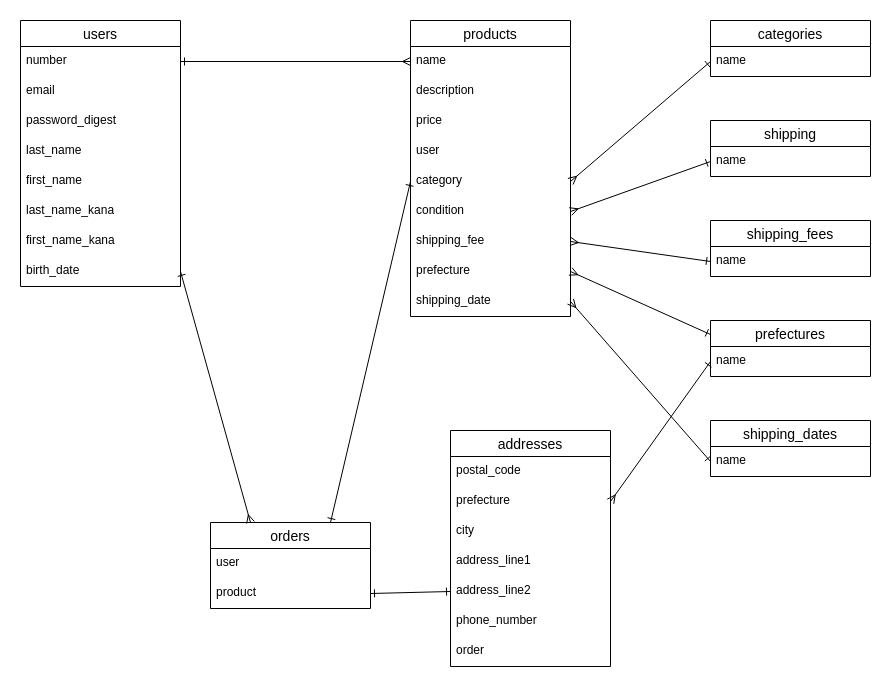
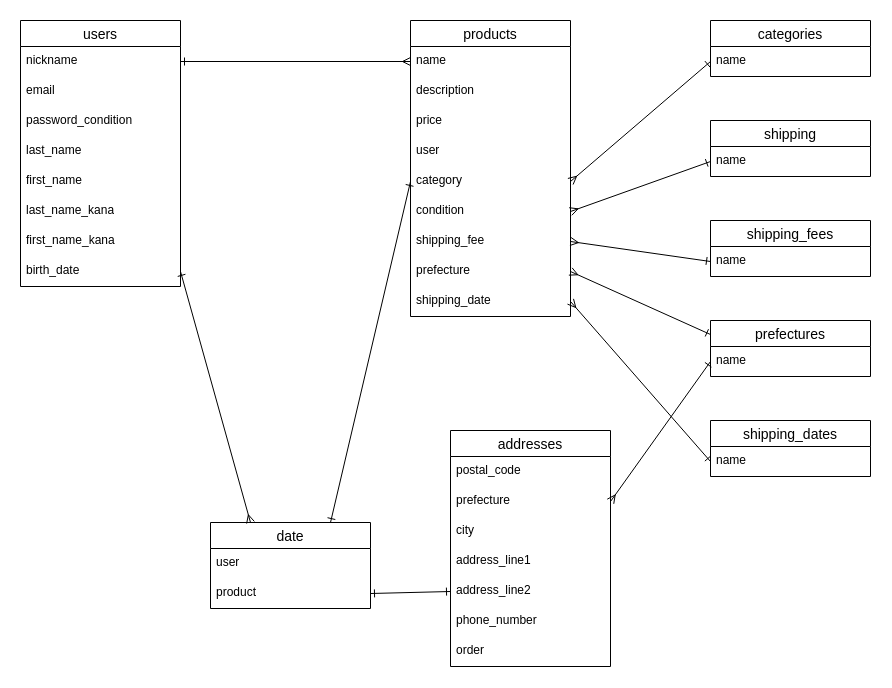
  <mxCell id="0" />
  <mxCell id="1" parent="0" />
  <mxCell id="2" value="users" style="swimlane;fontStyle=0;childLayout=stackLayout;horizontal=1;startSize=26;horizontalStack=0;resizeParent=1;resizeParentMax=0;resizeLast=0;collapsible=1;marginBottom=0;align=center;fontSize=14;" parent="1" vertex="1"><mxGeometry x="20" y="20" width="160" height="266" as="geometry" /></mxCell>
- <mxCell id="3" value="number" style="text;strokeColor=none;fillColor=none;spacingLeft=4;spacingRight=4;overflow=hidden;rotatable=0;points=[[0,0.5],[1,0.5]];portConstraint=eastwest;fontSize=12;whiteSpace=wrap;html=1;" parent="2" vertex="1"><mxGeometry y="26" width="160" height="30" as="geometry" /></mxCell>
+ <mxCell id="3" value="nickname" style="text;strokeColor=none;fillColor=none;spacingLeft=4;spacingRight=4;overflow=hidden;rotatable=0;points=[[0,0.5],[1,0.5]];portConstraint=eastwest;fontSize=12;whiteSpace=wrap;html=1;" parent="2" vertex="1"><mxGeometry y="26" width="160" height="30" as="geometry" /></mxCell>
  <mxCell id="4" value="email" style="text;strokeColor=none;fillColor=none;spacingLeft=4;spacingRight=4;overflow=hidden;rotatable=0;points=[[0,0.5],[1,0.5]];portConstraint=eastwest;fontSize=12;whiteSpace=wrap;html=1;" parent="2" vertex="1"><mxGeometry y="56" width="160" height="30" as="geometry" /></mxCell>
- <mxCell id="5" value="password_digest" style="text;strokeColor=none;fillColor=none;spacingLeft=4;spacingRight=4;overflow=hidden;rotatable=0;points=[[0,0.5],[1,0.5]];portConstraint=eastwest;fontSize=12;whiteSpace=wrap;html=1;" parent="2" vertex="1"><mxGeometry y="86" width="160" height="30" as="geometry" /></mxCell>
+ <mxCell id="5" value="password_condition" style="text;strokeColor=none;fillColor=none;spacingLeft=4;spacingRight=4;overflow=hidden;rotatable=0;points=[[0,0.5],[1,0.5]];portConstraint=eastwest;fontSize=12;whiteSpace=wrap;html=1;" parent="2" vertex="1"><mxGeometry y="86" width="160" height="30" as="geometry" /></mxCell>
  <mxCell id="6" value="last_name" style="text;strokeColor=none;fillColor=none;spacingLeft=4;spacingRight=4;overflow=hidden;rotatable=0;points=[[0,0.5],[1,0.5]];portConstraint=eastwest;fontSize=12;whiteSpace=wrap;html=1;" parent="2" vertex="1"><mxGeometry y="116" width="160" height="30" as="geometry" /></mxCell>
  <mxCell id="7" value="first_name" style="text;strokeColor=none;fillColor=none;spacingLeft=4;spacingRight=4;overflow=hidden;rotatable=0;points=[[0,0.5],[1,0.5]];portConstraint=eastwest;fontSize=12;whiteSpace=wrap;html=1;" parent="2" vertex="1"><mxGeometry y="146" width="160" height="30" as="geometry" /></mxCell>
  <mxCell id="8" value="last_name_kana" style="text;strokeColor=none;fillColor=none;spacingLeft=4;spacingRight=4;overflow=hidden;rotatable=0;points=[[0,0.5],[1,0.5]];portConstraint=eastwest;fontSize=12;whiteSpace=wrap;html=1;" parent="2" vertex="1"><mxGeometry y="176" width="160" height="30" as="geometry" /></mxCell>
  <mxCell id="9" value="first_name_kana" style="text;strokeColor=none;fillColor=none;spacingLeft=4;spacingRight=4;overflow=hidden;rotatable=0;points=[[0,0.5],[1,0.5]];portConstraint=eastwest;fontSize=12;whiteSpace=wrap;html=1;" parent="2" vertex="1"><mxGeometry y="206" width="160" height="30" as="geometry" /></mxCell>
  <mxCell id="10" value="birth_date" style="text;strokeColor=none;fillColor=none;spacingLeft=4;spacingRight=4;overflow=hidden;rotatable=0;points=[[0,0.5],[1,0.5]];portConstraint=eastwest;fontSize=12;whiteSpace=wrap;html=1;" parent="2" vertex="1"><mxGeometry y="236" width="160" height="30" as="geometry" /></mxCell>
  <mxCell id="11" value="products" style="swimlane;fontStyle=0;childLayout=stackLayout;horizontal=1;startSize=26;horizontalStack=0;resizeParent=1;resizeParentMax=0;resizeLast=0;collapsible=1;marginBottom=0;align=center;fontSize=14;" parent="1" vertex="1"><mxGeometry x="410" y="20" width="160" height="296" as="geometry" /></mxCell>
  <mxCell id="12" value="name" style="text;strokeColor=none;fillColor=none;spacingLeft=4;spacingRight=4;overflow=hidden;rotatable=0;points=[[0,0.5],[1,0.5]];portConstraint=eastwest;fontSize=12;whiteSpace=wrap;html=1;" parent="11" vertex="1"><mxGeometry y="26" width="160" height="30" as="geometry" /></mxCell>
  <mxCell id="13" value="description" style="text;strokeColor=none;fillColor=none;spacingLeft=4;spacingRight=4;overflow=hidden;rotatable=0;points=[[0,0.5],[1,0.5]];portConstraint=eastwest;fontSize=12;whiteSpace=wrap;html=1;" parent="11" vertex="1"><mxGeometry y="56" width="160" height="30" as="geometry" /></mxCell>
  <mxCell id="14" value="price" style="text;strokeColor=none;fillColor=none;spacingLeft=4;spacingRight=4;overflow=hidden;rotatable=0;points=[[0,0.5],[1,0.5]];portConstraint=eastwest;fontSize=12;whiteSpace=wrap;html=1;" parent="11" vertex="1"><mxGeometry y="86" width="160" height="30" as="geometry" /></mxCell>
  <mxCell id="15" value="user" style="text;strokeColor=none;fillColor=none;spacingLeft=4;spacingRight=4;overflow=hidden;rotatable=0;points=[[0,0.5],[1,0.5]];portConstraint=eastwest;fontSize=12;whiteSpace=wrap;html=1;" parent="11" vertex="1"><mxGeometry y="116" width="160" height="30" as="geometry" /></mxCell>
  <mxCell id="16" value="category" style="text;strokeColor=none;fillColor=none;spacingLeft=4;spacingRight=4;overflow=hidden;rotatable=0;points=[[0,0.5],[1,0.5]];portConstraint=eastwest;fontSize=12;whiteSpace=wrap;html=1;" parent="11" vertex="1"><mxGeometry y="146" width="160" height="30" as="geometry" /></mxCell>
  <mxCell id="17" value="condition" style="text;strokeColor=none;fillColor=none;spacingLeft=4;spacingRight=4;overflow=hidden;rotatable=0;points=[[0,0.5],[1,0.5]];portConstraint=eastwest;fontSize=12;whiteSpace=wrap;html=1;" parent="11" vertex="1"><mxGeometry y="176" width="160" height="30" as="geometry" /></mxCell>
  <mxCell id="18" value="shipping_fee" style="text;strokeColor=none;fillColor=none;spacingLeft=4;spacingRight=4;overflow=hidden;rotatable=0;points=[[0,0.5],[1,0.5]];portConstraint=eastwest;fontSize=12;whiteSpace=wrap;html=1;" parent="11" vertex="1"><mxGeometry y="206" width="160" height="30" as="geometry" /></mxCell>
  <mxCell id="19" value="prefecture" style="text;strokeColor=none;fillColor=none;spacingLeft=4;spacingRight=4;overflow=hidden;rotatable=0;points=[[0,0.5],[1,0.5]];portConstraint=eastwest;fontSize=12;whiteSpace=wrap;html=1;" parent="11" vertex="1"><mxGeometry y="236" width="160" height="30" as="geometry" /></mxCell>
  <mxCell id="20" value="shipping_date" style="text;strokeColor=none;fillColor=none;spacingLeft=4;spacingRight=4;overflow=hidden;rotatable=0;points=[[0,0.5],[1,0.5]];portConstraint=eastwest;fontSize=12;whiteSpace=wrap;html=1;" parent="11" vertex="1"><mxGeometry y="266" width="160" height="30" as="geometry" /></mxCell>
- <mxCell id="21" value="orders" style="swimlane;fontStyle=0;childLayout=stackLayout;horizontal=1;startSize=26;horizontalStack=0;resizeParent=1;resizeParentMax=0;resizeLast=0;collapsible=1;marginBottom=0;align=center;fontSize=14;" parent="1" vertex="1"><mxGeometry x="210" y="522" width="160" height="86" as="geometry" /></mxCell>
+ <mxCell id="21" value="date" style="swimlane;fontStyle=0;childLayout=stackLayout;horizontal=1;startSize=26;horizontalStack=0;resizeParent=1;resizeParentMax=0;resizeLast=0;collapsible=1;marginBottom=0;align=center;fontSize=14;" parent="1" vertex="1"><mxGeometry x="210" y="522" width="160" height="86" as="geometry" /></mxCell>
  <mxCell id="22" value="user" style="text;strokeColor=none;fillColor=none;spacingLeft=4;spacingRight=4;overflow=hidden;rotatable=0;points=[[0,0.5],[1,0.5]];portConstraint=eastwest;fontSize=12;whiteSpace=wrap;html=1;" parent="21" vertex="1"><mxGeometry y="26" width="160" height="30" as="geometry" /></mxCell>
  <mxCell id="23" value="product" style="text;strokeColor=none;fillColor=none;spacingLeft=4;spacingRight=4;overflow=hidden;rotatable=0;points=[[0,0.5],[1,0.5]];portConstraint=eastwest;fontSize=12;whiteSpace=wrap;html=1;" parent="21" vertex="1"><mxGeometry y="56" width="160" height="30" as="geometry" /></mxCell>
  <mxCell id="24" value="addresses" style="swimlane;fontStyle=0;childLayout=stackLayout;horizontal=1;startSize=26;horizontalStack=0;resizeParent=1;resizeParentMax=0;resizeLast=0;collapsible=1;marginBottom=0;align=center;fontSize=14;" parent="1" vertex="1"><mxGeometry x="450" y="430" width="160" height="236" as="geometry" /></mxCell>
  <mxCell id="25" value="postal_code" style="text;strokeColor=none;fillColor=none;spacingLeft=4;spacingRight=4;overflow=hidden;rotatable=0;points=[[0,0.5],[1,0.5]];portConstraint=eastwest;fontSize=12;whiteSpace=wrap;html=1;" parent="24" vertex="1"><mxGeometry y="26" width="160" height="30" as="geometry" /></mxCell>
  <mxCell id="26" value="prefecture" style="text;strokeColor=none;fillColor=none;spacingLeft=4;spacingRight=4;overflow=hidden;rotatable=0;points=[[0,0.5],[1,0.5]];portConstraint=eastwest;fontSize=12;whiteSpace=wrap;html=1;" parent="24" vertex="1"><mxGeometry y="56" width="160" height="30" as="geometry" /></mxCell>
  <mxCell id="27" value="city" style="text;strokeColor=none;fillColor=none;spacingLeft=4;spacingRight=4;overflow=hidden;rotatable=0;points=[[0,0.5],[1,0.5]];portConstraint=eastwest;fontSize=12;whiteSpace=wrap;html=1;" parent="24" vertex="1"><mxGeometry y="86" width="160" height="30" as="geometry" /></mxCell>
  <mxCell id="28" value="address_line1" style="text;strokeColor=none;fillColor=none;spacingLeft=4;spacingRight=4;overflow=hidden;rotatable=0;points=[[0,0.5],[1,0.5]];portConstraint=eastwest;fontSize=12;whiteSpace=wrap;html=1;" parent="24" vertex="1"><mxGeometry y="116" width="160" height="30" as="geometry" /></mxCell>
  <mxCell id="29" value="address_line2" style="text;strokeColor=none;fillColor=none;spacingLeft=4;spacingRight=4;overflow=hidden;rotatable=0;points=[[0,0.5],[1,0.5]];portConstraint=eastwest;fontSize=12;whiteSpace=wrap;html=1;" parent="24" vertex="1"><mxGeometry y="146" width="160" height="30" as="geometry" /></mxCell>
  <mxCell id="30" value="phone_number" style="text;strokeColor=none;fillColor=none;spacingLeft=4;spacingRight=4;overflow=hidden;rotatable=0;points=[[0,0.5],[1,0.5]];portConstraint=eastwest;fontSize=12;whiteSpace=wrap;html=1;" parent="24" vertex="1"><mxGeometry y="176" width="160" height="30" as="geometry" /></mxCell>
  <mxCell id="31" value="order" style="text;strokeColor=none;fillColor=none;spacingLeft=4;spacingRight=4;overflow=hidden;rotatable=0;points=[[0,0.5],[1,0.5]];portConstraint=eastwest;fontSize=12;whiteSpace=wrap;html=1;" parent="24" vertex="1"><mxGeometry y="206" width="160" height="30" as="geometry" /></mxCell>
  <mxCell id="32" style="edgeStyle=none;html=1;exitX=1;exitY=0.5;exitDx=0;exitDy=0;entryX=0;entryY=0.5;entryDx=0;entryDy=0;startArrow=ERone;startFill=0;endArrow=ERone;endFill=0;" parent="1" source="23" target="29" edge="1"><mxGeometry relative="1" as="geometry" /></mxCell>
  <mxCell id="33" style="edgeStyle=none;html=1;exitX=1;exitY=0.5;exitDx=0;exitDy=0;entryX=0.25;entryY=0;entryDx=0;entryDy=0;startArrow=ERone;startFill=0;endArrow=ERmany;endFill=0;" parent="1" source="10" target="21" edge="1"><mxGeometry relative="1" as="geometry" /></mxCell>
  <mxCell id="34" style="edgeStyle=none;html=1;exitX=0;exitY=0.5;exitDx=0;exitDy=0;entryX=0.75;entryY=0;entryDx=0;entryDy=0;startArrow=ERone;startFill=0;endArrow=ERone;endFill=0;" parent="1" target="21" edge="1"><mxGeometry relative="1" as="geometry"><mxPoint x="410" y="181" as="sourcePoint" /></mxGeometry></mxCell>
  <mxCell id="35" value="categories" style="swimlane;fontStyle=0;childLayout=stackLayout;horizontal=1;startSize=26;horizontalStack=0;resizeParent=1;resizeParentMax=0;resizeLast=0;collapsible=1;marginBottom=0;align=center;fontSize=14;" parent="1" vertex="1"><mxGeometry x="710" y="20" width="160" height="56" as="geometry" /></mxCell>
  <mxCell id="36" value="name" style="text;strokeColor=none;fillColor=none;spacingLeft=4;spacingRight=4;overflow=hidden;rotatable=0;points=[[0,0.5],[1,0.5]];portConstraint=eastwest;fontSize=12;whiteSpace=wrap;html=1;" parent="35" vertex="1"><mxGeometry y="26" width="160" height="30" as="geometry" /></mxCell>
  <mxCell id="37" value="shipping" style="swimlane;fontStyle=0;childLayout=stackLayout;horizontal=1;startSize=26;horizontalStack=0;resizeParent=1;resizeParentMax=0;resizeLast=0;collapsible=1;marginBottom=0;align=center;fontSize=14;" parent="1" vertex="1"><mxGeometry x="710" y="120" width="160" height="56" as="geometry" /></mxCell>
  <mxCell id="38" value="name" style="text;strokeColor=none;fillColor=none;spacingLeft=4;spacingRight=4;overflow=hidden;rotatable=0;points=[[0,0.5],[1,0.5]];portConstraint=eastwest;fontSize=12;whiteSpace=wrap;html=1;" parent="37" vertex="1"><mxGeometry y="26" width="160" height="30" as="geometry" /></mxCell>
  <mxCell id="39" value="shipping_fees" style="swimlane;fontStyle=0;childLayout=stackLayout;horizontal=1;startSize=26;horizontalStack=0;resizeParent=1;resizeParentMax=0;resizeLast=0;collapsible=1;marginBottom=0;align=center;fontSize=14;" parent="1" vertex="1"><mxGeometry x="710" y="220" width="160" height="56" as="geometry" /></mxCell>
  <mxCell id="40" value="name" style="text;strokeColor=none;fillColor=none;spacingLeft=4;spacingRight=4;overflow=hidden;rotatable=0;points=[[0,0.5],[1,0.5]];portConstraint=eastwest;fontSize=12;whiteSpace=wrap;html=1;" parent="39" vertex="1"><mxGeometry y="26" width="160" height="30" as="geometry" /></mxCell>
  <mxCell id="41" value="shipping_dates" style="swimlane;fontStyle=0;childLayout=stackLayout;horizontal=1;startSize=26;horizontalStack=0;resizeParent=1;resizeParentMax=0;resizeLast=0;collapsible=1;marginBottom=0;align=center;fontSize=14;" parent="1" vertex="1"><mxGeometry x="710" y="420" width="160" height="56" as="geometry" /></mxCell>
  <mxCell id="42" value="name" style="text;strokeColor=none;fillColor=none;spacingLeft=4;spacingRight=4;overflow=hidden;rotatable=0;points=[[0,0.5],[1,0.5]];portConstraint=eastwest;fontSize=12;whiteSpace=wrap;html=1;" parent="41" vertex="1"><mxGeometry y="26" width="160" height="30" as="geometry" /></mxCell>
  <mxCell id="43" value="prefectures" style="swimlane;fontStyle=0;childLayout=stackLayout;horizontal=1;startSize=26;horizontalStack=0;resizeParent=1;resizeParentMax=0;resizeLast=0;collapsible=1;marginBottom=0;align=center;fontSize=14;" parent="1" vertex="1"><mxGeometry x="710" y="320" width="160" height="56" as="geometry" /></mxCell>
  <mxCell id="44" value="name" style="text;strokeColor=none;fillColor=none;spacingLeft=4;spacingRight=4;overflow=hidden;rotatable=0;points=[[0,0.5],[1,0.5]];portConstraint=eastwest;fontSize=12;whiteSpace=wrap;html=1;" parent="43" vertex="1"><mxGeometry y="26" width="160" height="30" as="geometry" /></mxCell>
  <mxCell id="45" style="edgeStyle=none;html=1;exitX=1;exitY=0.5;exitDx=0;exitDy=0;entryX=0;entryY=0.5;entryDx=0;entryDy=0;startArrow=ERone;startFill=0;endArrow=ERmany;endFill=0;" parent="1" source="3" edge="1"><mxGeometry relative="1" as="geometry"><mxPoint x="410" y="61" as="targetPoint" /></mxGeometry></mxCell>
  <mxCell id="46" style="edgeStyle=none;html=1;exitX=0;exitY=0.5;exitDx=0;exitDy=0;entryX=1;entryY=0.5;entryDx=0;entryDy=0;endArrow=ERmany;endFill=0;startArrow=ERone;startFill=0;" parent="1" source="42" target="20" edge="1"><mxGeometry relative="1" as="geometry" /></mxCell>
  <mxCell id="47" style="edgeStyle=none;html=1;exitX=0;exitY=0.25;exitDx=0;exitDy=0;entryX=1;entryY=0.5;entryDx=0;entryDy=0;startArrow=ERone;startFill=0;endArrow=ERmany;endFill=0;" parent="1" source="43" target="19" edge="1"><mxGeometry relative="1" as="geometry" /></mxCell>
  <mxCell id="48" style="edgeStyle=none;html=1;exitX=0;exitY=0.5;exitDx=0;exitDy=0;entryX=1;entryY=0.5;entryDx=0;entryDy=0;startArrow=ERone;startFill=0;endArrow=ERmany;endFill=0;" parent="1" source="40" target="18" edge="1"><mxGeometry relative="1" as="geometry" /></mxCell>
  <mxCell id="49" style="edgeStyle=none;html=1;exitX=0;exitY=0.5;exitDx=0;exitDy=0;entryX=1;entryY=0.5;entryDx=0;entryDy=0;startArrow=ERone;startFill=0;endArrow=ERmany;endFill=0;" parent="1" source="38" target="17" edge="1"><mxGeometry relative="1" as="geometry" /></mxCell>
  <mxCell id="50" style="edgeStyle=none;html=1;exitX=0;exitY=0.5;exitDx=0;exitDy=0;entryX=1;entryY=0.5;entryDx=0;entryDy=0;startArrow=ERone;startFill=0;endArrow=ERmany;endFill=0;" parent="1" source="36" target="16" edge="1"><mxGeometry relative="1" as="geometry" /></mxCell>
  <mxCell id="51" style="edgeStyle=none;html=1;exitX=0;exitY=0.5;exitDx=0;exitDy=0;entryX=1;entryY=0.5;entryDx=0;entryDy=0;startArrow=ERone;startFill=0;endArrow=ERmany;endFill=0;" parent="1" source="44" target="26" edge="1"><mxGeometry relative="1" as="geometry" /></mxCell>
